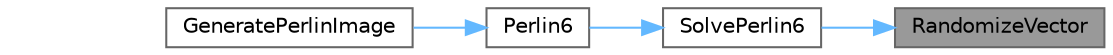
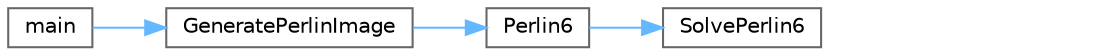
  digraph {
    rankdir=RL
    node [color=grey40 fillcolor=white fontname=Helvetica fontsize=10 shape=box style=filled]
    edge [color=steelblue1 dir=back fontname=Helvetica fontsize=10 labelfontname=Helvetica labelfontsize=10 style=solid]
-   n1 [color=gray40 fillcolor=grey60 fontcolor=black height=0.2 label=RandomizeVector width=0.4]
    n2 [height=0.2 label=SolvePerlin6 width=0.4]
    n3 [height=0.2 label=Perlin6 width=0.4]
    n4 [height=0.2 label=GeneratePerlinImage width=0.4]
-   n1 -> n2
+   n5 [height=0.2 label=main width=0.4]
    n2 -> n3
    n3 -> n4
+   n4 -> n5
  }
